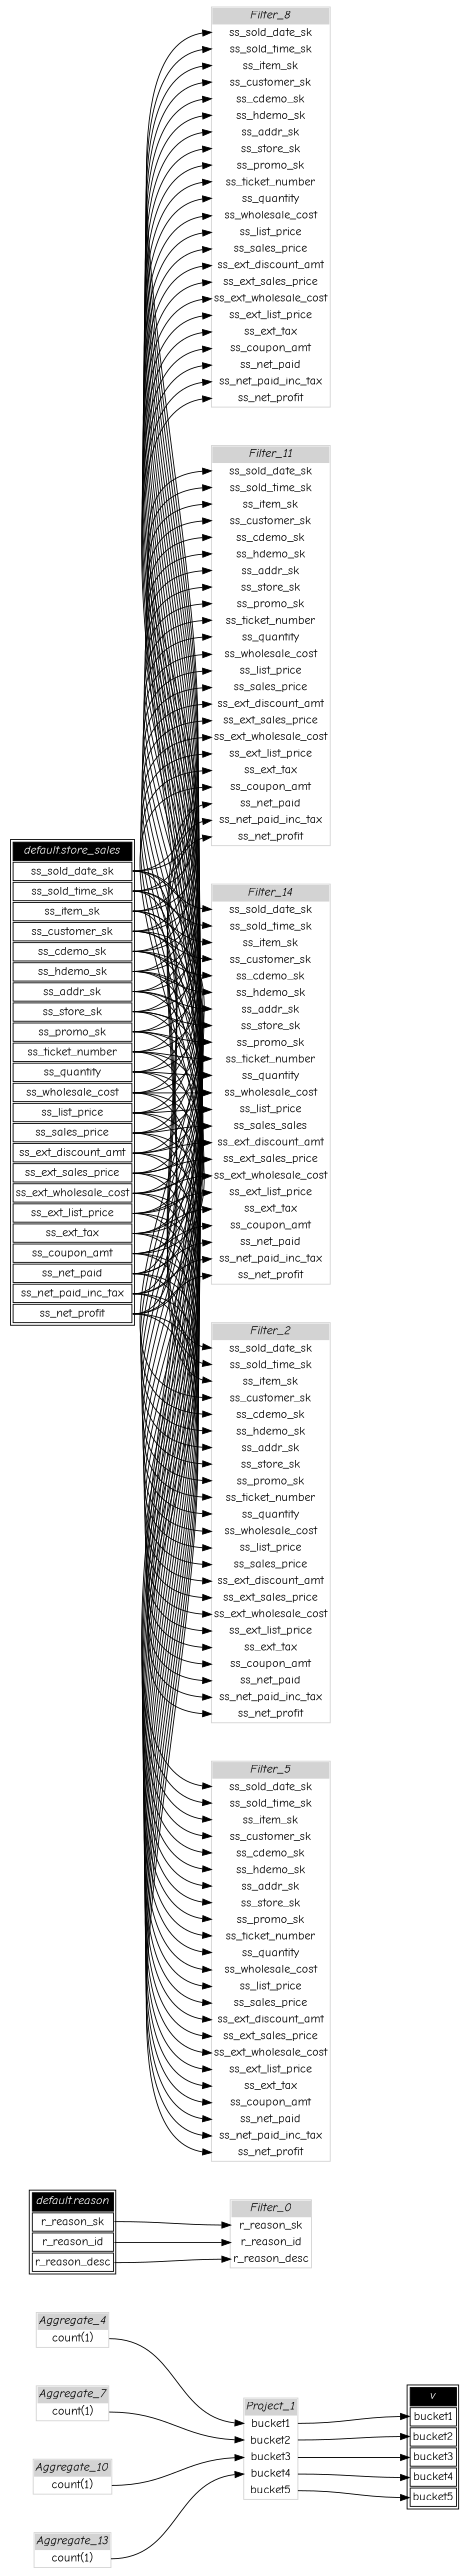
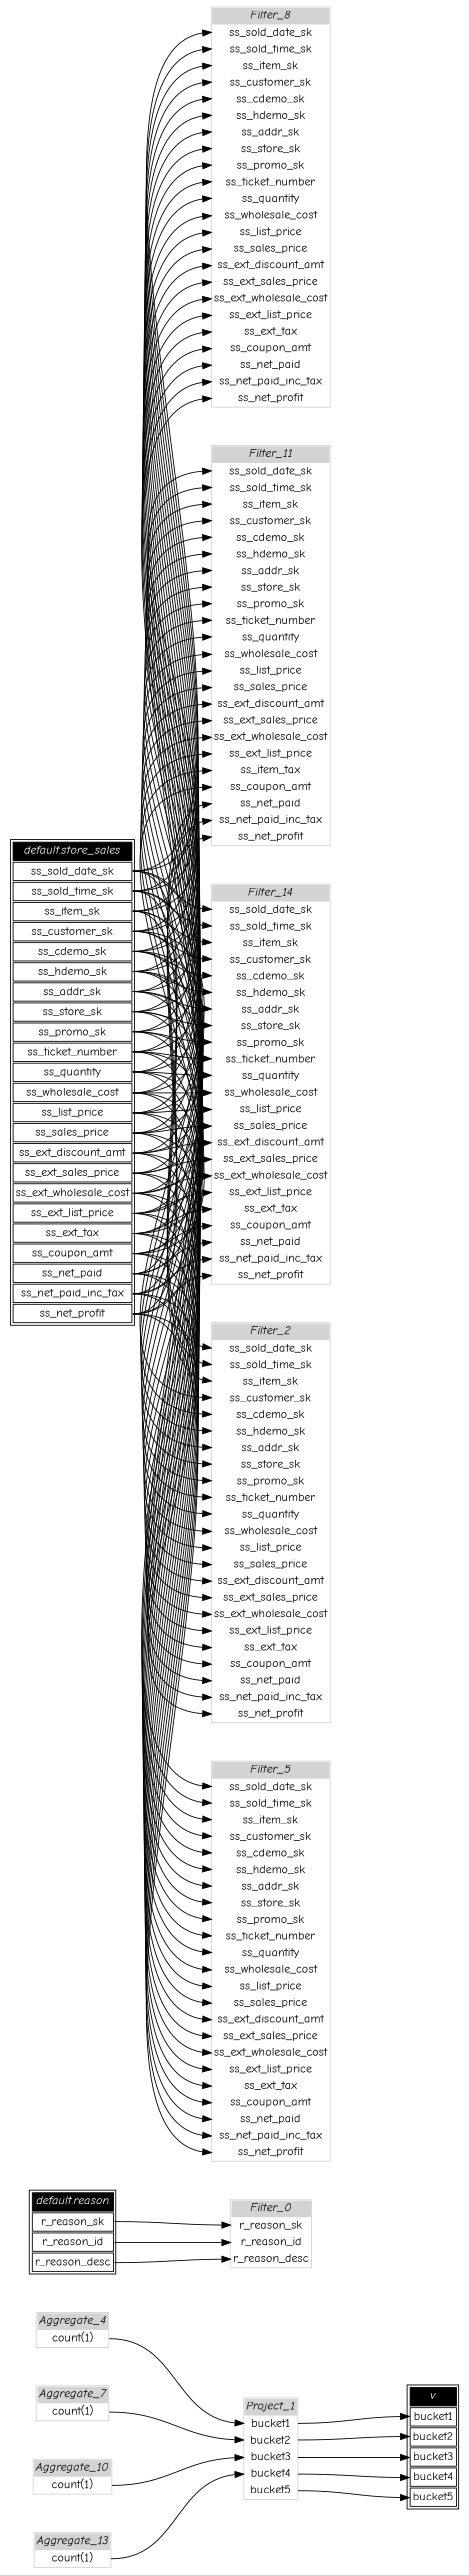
  digraph {
    fontname="Comic Neue"
    nodesep=0.5
    rankdir=LR
    ranksep=1
    node [fontname="Comic Neue" shape=plaintext]
    edge [fontname="Comic Neue" headport=2 tailport=0]
    n1 [label=< <table color="lightgray" border="1" cellborder="0" cellspacing="0">   <tr><td bgcolor="lightgray" port="nodeName"><i>Aggregate_10</i></td></tr>   <tr><td port="0">count(1)</td></tr> </table>>]
    n2 [label=< <table color="lightgray" border="1" cellborder="0" cellspacing="0">   <tr><td bgcolor="lightgray" port="nodeName"><i>Project_1</i></td></tr>   <tr><td port="0">bucket1</td></tr> <tr><td port="1">bucket2</td></tr> <tr><td port="2">bucket3</td></tr> <tr><td port="3">bucket4</td></tr> <tr><td port="4">bucket5</td></tr> </table>>]
    n3 [color=black label=< <table>   <tr><td bgcolor="black" port="nodeName"><i><font color="white">v</font></i></td></tr>   <tr><td port="0">bucket1</td></tr> <tr><td port="1">bucket2</td></tr> <tr><td port="2">bucket3</td></tr> <tr><td port="3">bucket4</td></tr> <tr><td port="4">bucket5</td></tr> </table>>]
    n4 [label=< <table color="lightgray" border="1" cellborder="0" cellspacing="0">   <tr><td bgcolor="lightgray" port="nodeName"><i>Aggregate_13</i></td></tr>   <tr><td port="0">count(1)</td></tr> </table>>]
    n5 [label=< <table color="lightgray" border="1" cellborder="0" cellspacing="0">   <tr><td bgcolor="lightgray" port="nodeName"><i>Aggregate_4</i></td></tr>   <tr><td port="0">count(1)</td></tr> </table>>]
    n6 [label=< <table color="lightgray" border="1" cellborder="0" cellspacing="0">   <tr><td bgcolor="lightgray" port="nodeName"><i>Aggregate_7</i></td></tr>   <tr><td port="0">count(1)</td></tr> </table>>]
    n7 [label=< <table color="lightgray" border="1" cellborder="0" cellspacing="0">   <tr><td bgcolor="lightgray" port="nodeName"><i>Filter_0</i></td></tr>   <tr><td port="0">r_reason_sk</td></tr> <tr><td port="1">r_reason_id</td></tr> <tr><td port="2">r_reason_desc</td></tr> </table>>]
-   n8 [label=< <table color="lightgray" border="1" cellborder="0" cellspacing="0">   <tr><td bgcolor="lightgray" port="nodeName"><i>Filter_11</i></td></tr>   <tr><td port="0">ss_sold_date_sk</td></tr> <tr><td port="1">ss_sold_time_sk</td></tr> <tr><td port="2">ss_item_sk</td></tr> <tr><td port="3">ss_customer_sk</td></tr> <tr><td port="4">ss_cdemo_sk</td></tr> <tr><td port="5">ss_hdemo_sk</td></tr> <tr><td port="6">ss_addr_sk</td></tr> <tr><td port="7">ss_store_sk</td></tr> <tr><td port="8">ss_promo_sk</td></tr> <tr><td port="9">ss_ticket_number</td></tr> <tr><td port="10">ss_quantity</td></tr> <tr><td port="11">ss_wholesale_cost</td></tr> <tr><td port="12">ss_list_price</td></tr> <tr><td port="13">ss_sales_price</td></tr> <tr><td port="14">ss_ext_discount_amt</td></tr> <tr><td port="15">ss_ext_sales_price</td></tr> <tr><td port="16">ss_ext_wholesale_cost</td></tr> <tr><td port="17">ss_ext_list_price</td></tr> <tr><td port="18">ss_ext_tax</td></tr> <tr><td port="19">ss_coupon_amt</td></tr> <tr><td port="20">ss_net_paid</td></tr> <tr><td port="21">ss_net_paid_inc_tax</td></tr> <tr><td port="22">ss_net_profit</td></tr> </table>>]
-   n9 [label=< <table color="lightgray" border="1" cellborder="0" cellspacing="0">   <tr><td bgcolor="lightgray" port="nodeName"><i>Filter_14</i></td></tr>   <tr><td port="0">ss_sold_date_sk</td></tr> <tr><td port="1">ss_sold_time_sk</td></tr> <tr><td port="2">ss_item_sk</td></tr> <tr><td port="3">ss_customer_sk</td></tr> <tr><td port="4">ss_cdemo_sk</td></tr> <tr><td port="5">ss_hdemo_sk</td></tr> <tr><td port="6">ss_addr_sk</td></tr> <tr><td port="7">ss_store_sk</td></tr> <tr><td port="8">ss_promo_sk</td></tr> <tr><td port="9">ss_ticket_number</td></tr> <tr><td port="10">ss_quantity</td></tr> <tr><td port="11">ss_wholesale_cost</td></tr> <tr><td port="12">ss_list_price</td></tr> <tr><td port="13">ss_sales_sales</td></tr> <tr><td port="14">ss_ext_discount_amt</td></tr> <tr><td port="15">ss_ext_sales_price</td></tr> <tr><td port="16">ss_ext_wholesale_cost</td></tr> <tr><td port="17">ss_ext_list_price</td></tr> <tr><td port="18">ss_ext_tax</td></tr> <tr><td port="19">ss_coupon_amt</td></tr> <tr><td port="20">ss_net_paid</td></tr> <tr><td port="21">ss_net_paid_inc_tax</td></tr> <tr><td port="22">ss_net_profit</td></tr> </table>>]
+   n8 [label=< <table color="lightgray" border="1" cellborder="0" cellspacing="0">   <tr><td bgcolor="lightgray" port="nodeName"><i>Filter_11</i></td></tr>   <tr><td port="0">ss_sold_date_sk</td></tr> <tr><td port="1">ss_sold_time_sk</td></tr> <tr><td port="2">ss_item_sk</td></tr> <tr><td port="3">ss_customer_sk</td></tr> <tr><td port="4">ss_cdemo_sk</td></tr> <tr><td port="5">ss_hdemo_sk</td></tr> <tr><td port="6">ss_addr_sk</td></tr> <tr><td port="7">ss_store_sk</td></tr> <tr><td port="8">ss_promo_sk</td></tr> <tr><td port="9">ss_ticket_number</td></tr> <tr><td port="10">ss_quantity</td></tr> <tr><td port="11">ss_wholesale_cost</td></tr> <tr><td port="12">ss_list_price</td></tr> <tr><td port="13">ss_sales_price</td></tr> <tr><td port="14">ss_ext_discount_amt</td></tr> <tr><td port="15">ss_ext_sales_price</td></tr> <tr><td port="16">ss_ext_wholesale_cost</td></tr> <tr><td port="17">ss_ext_list_price</td></tr> <tr><td port="18">ss_item_tax</td></tr> <tr><td port="19">ss_coupon_amt</td></tr> <tr><td port="20">ss_net_paid</td></tr> <tr><td port="21">ss_net_paid_inc_tax</td></tr> <tr><td port="22">ss_net_profit</td></tr> </table>>]
+   n9 [label=< <table color="lightgray" border="1" cellborder="0" cellspacing="0">   <tr><td bgcolor="lightgray" port="nodeName"><i>Filter_14</i></td></tr>   <tr><td port="0">ss_sold_date_sk</td></tr> <tr><td port="1">ss_sold_time_sk</td></tr> <tr><td port="2">ss_item_sk</td></tr> <tr><td port="3">ss_customer_sk</td></tr> <tr><td port="4">ss_cdemo_sk</td></tr> <tr><td port="5">ss_hdemo_sk</td></tr> <tr><td port="6">ss_addr_sk</td></tr> <tr><td port="7">ss_store_sk</td></tr> <tr><td port="8">ss_promo_sk</td></tr> <tr><td port="9">ss_ticket_number</td></tr> <tr><td port="10">ss_quantity</td></tr> <tr><td port="11">ss_wholesale_cost</td></tr> <tr><td port="12">ss_list_price</td></tr> <tr><td port="13">ss_sales_price</td></tr> <tr><td port="14">ss_ext_discount_amt</td></tr> <tr><td port="15">ss_ext_sales_price</td></tr> <tr><td port="16">ss_ext_wholesale_cost</td></tr> <tr><td port="17">ss_ext_list_price</td></tr> <tr><td port="18">ss_ext_tax</td></tr> <tr><td port="19">ss_coupon_amt</td></tr> <tr><td port="20">ss_net_paid</td></tr> <tr><td port="21">ss_net_paid_inc_tax</td></tr> <tr><td port="22">ss_net_profit</td></tr> </table>>]
    n10 [label=< <table color="lightgray" border="1" cellborder="0" cellspacing="0">   <tr><td bgcolor="lightgray" port="nodeName"><i>Filter_2</i></td></tr>   <tr><td port="0">ss_sold_date_sk</td></tr> <tr><td port="1">ss_sold_time_sk</td></tr> <tr><td port="2">ss_item_sk</td></tr> <tr><td port="3">ss_customer_sk</td></tr> <tr><td port="4">ss_cdemo_sk</td></tr> <tr><td port="5">ss_hdemo_sk</td></tr> <tr><td port="6">ss_addr_sk</td></tr> <tr><td port="7">ss_store_sk</td></tr> <tr><td port="8">ss_promo_sk</td></tr> <tr><td port="9">ss_ticket_number</td></tr> <tr><td port="10">ss_quantity</td></tr> <tr><td port="11">ss_wholesale_cost</td></tr> <tr><td port="12">ss_list_price</td></tr> <tr><td port="13">ss_sales_price</td></tr> <tr><td port="14">ss_ext_discount_amt</td></tr> <tr><td port="15">ss_ext_sales_price</td></tr> <tr><td port="16">ss_ext_wholesale_cost</td></tr> <tr><td port="17">ss_ext_list_price</td></tr> <tr><td port="18">ss_ext_tax</td></tr> <tr><td port="19">ss_coupon_amt</td></tr> <tr><td port="20">ss_net_paid</td></tr> <tr><td port="21">ss_net_paid_inc_tax</td></tr> <tr><td port="22">ss_net_profit</td></tr> </table>>]
    n11 [label=< <table color="lightgray" border="1" cellborder="0" cellspacing="0">   <tr><td bgcolor="lightgray" port="nodeName"><i>Filter_5</i></td></tr>   <tr><td port="0">ss_sold_date_sk</td></tr> <tr><td port="1">ss_sold_time_sk</td></tr> <tr><td port="2">ss_item_sk</td></tr> <tr><td port="3">ss_customer_sk</td></tr> <tr><td port="4">ss_cdemo_sk</td></tr> <tr><td port="5">ss_hdemo_sk</td></tr> <tr><td port="6">ss_addr_sk</td></tr> <tr><td port="7">ss_store_sk</td></tr> <tr><td port="8">ss_promo_sk</td></tr> <tr><td port="9">ss_ticket_number</td></tr> <tr><td port="10">ss_quantity</td></tr> <tr><td port="11">ss_wholesale_cost</td></tr> <tr><td port="12">ss_list_price</td></tr> <tr><td port="13">ss_sales_price</td></tr> <tr><td port="14">ss_ext_discount_amt</td></tr> <tr><td port="15">ss_ext_sales_price</td></tr> <tr><td port="16">ss_ext_wholesale_cost</td></tr> <tr><td port="17">ss_ext_list_price</td></tr> <tr><td port="18">ss_ext_tax</td></tr> <tr><td port="19">ss_coupon_amt</td></tr> <tr><td port="20">ss_net_paid</td></tr> <tr><td port="21">ss_net_paid_inc_tax</td></tr> <tr><td port="22">ss_net_profit</td></tr> </table>>]
    n12 [label=< <table color="lightgray" border="1" cellborder="0" cellspacing="0">   <tr><td bgcolor="lightgray" port="nodeName"><i>Filter_8</i></td></tr>   <tr><td port="0">ss_sold_date_sk</td></tr> <tr><td port="1">ss_sold_time_sk</td></tr> <tr><td port="2">ss_item_sk</td></tr> <tr><td port="3">ss_customer_sk</td></tr> <tr><td port="4">ss_cdemo_sk</td></tr> <tr><td port="5">ss_hdemo_sk</td></tr> <tr><td port="6">ss_addr_sk</td></tr> <tr><td port="7">ss_store_sk</td></tr> <tr><td port="8">ss_promo_sk</td></tr> <tr><td port="9">ss_ticket_number</td></tr> <tr><td port="10">ss_quantity</td></tr> <tr><td port="11">ss_wholesale_cost</td></tr> <tr><td port="12">ss_list_price</td></tr> <tr><td port="13">ss_sales_price</td></tr> <tr><td port="14">ss_ext_discount_amt</td></tr> <tr><td port="15">ss_ext_sales_price</td></tr> <tr><td port="16">ss_ext_wholesale_cost</td></tr> <tr><td port="17">ss_ext_list_price</td></tr> <tr><td port="18">ss_ext_tax</td></tr> <tr><td port="19">ss_coupon_amt</td></tr> <tr><td port="20">ss_net_paid</td></tr> <tr><td port="21">ss_net_paid_inc_tax</td></tr> <tr><td port="22">ss_net_profit</td></tr> </table>>]
    n13 [color=black label=< <table>   <tr><td bgcolor="black" port="nodeName"><i><font color="white">default.reason</font></i></td></tr>   <tr><td port="0">r_reason_sk</td></tr> <tr><td port="1">r_reason_id</td></tr> <tr><td port="2">r_reason_desc</td></tr> </table>>]
    n14 [color=black label=< <table>   <tr><td bgcolor="black" port="nodeName"><i><font color="white">default.store_sales</font></i></td></tr>   <tr><td port="0">ss_sold_date_sk</td></tr> <tr><td port="1">ss_sold_time_sk</td></tr> <tr><td port="2">ss_item_sk</td></tr> <tr><td port="3">ss_customer_sk</td></tr> <tr><td port="4">ss_cdemo_sk</td></tr> <tr><td port="5">ss_hdemo_sk</td></tr> <tr><td port="6">ss_addr_sk</td></tr> <tr><td port="7">ss_store_sk</td></tr> <tr><td port="8">ss_promo_sk</td></tr> <tr><td port="9">ss_ticket_number</td></tr> <tr><td port="10">ss_quantity</td></tr> <tr><td port="11">ss_wholesale_cost</td></tr> <tr><td port="12">ss_list_price</td></tr> <tr><td port="13">ss_sales_price</td></tr> <tr><td port="14">ss_ext_discount_amt</td></tr> <tr><td port="15">ss_ext_sales_price</td></tr> <tr><td port="16">ss_ext_wholesale_cost</td></tr> <tr><td port="17">ss_ext_list_price</td></tr> <tr><td port="18">ss_ext_tax</td></tr> <tr><td port="19">ss_coupon_amt</td></tr> <tr><td port="20">ss_net_paid</td></tr> <tr><td port="21">ss_net_paid_inc_tax</td></tr> <tr><td port="22">ss_net_profit</td></tr> </table>>]
    n1 -> n2
    n2 -> n3 [headport=0]
    n2 -> n3 [headport=1 tailport=1]
    n2 -> n3 [tailport=2]
    n2 -> n3 [headport=3 tailport=3]
    n2 -> n3 [headport=4 tailport=4]
    n4 -> n2 [headport=3]
    n5 -> n2 [headport=0]
    n6 -> n2 [headport=1]
    n13 -> n7 [headport=0]
    n13 -> n7 [headport=1 tailport=1]
    n13 -> n7 [tailport=2]
    n14 -> n8 [headport=0]
    n14 -> n8 [headport=1 tailport=1]
    n14 -> n8 [headport=10 tailport=10]
    n14 -> n8 [headport=11 tailport=11]
    n14 -> n8 [headport=12 tailport=12]
    n14 -> n8 [headport=13 tailport=13]
    n14 -> n8 [headport=14 tailport=14]
    n14 -> n8 [headport=15 tailport=15]
    n14 -> n8 [headport=16 tailport=16]
    n14 -> n8 [headport=17 tailport=17]
    n14 -> n8 [headport=18 tailport=18]
    n14 -> n8 [headport=19 tailport=19]
    n14 -> n8 [tailport=2]
    n14 -> n8 [headport=20 tailport=20]
    n14 -> n8 [headport=21 tailport=21]
    n14 -> n8 [headport=22 tailport=22]
    n14 -> n8 [headport=3 tailport=3]
    n14 -> n8 [headport=4 tailport=4]
    n14 -> n8 [headport=5 tailport=5]
    n14 -> n8 [headport=6 tailport=6]
    n14 -> n8 [headport=7 tailport=7]
    n14 -> n8 [headport=8 tailport=8]
    n14 -> n8 [headport=9 tailport=9]
    n14 -> n9 [headport=0]
    n14 -> n9 [headport=1 tailport=1]
    n14 -> n9 [headport=10 tailport=10]
    n14 -> n9 [headport=11 tailport=11]
    n14 -> n9 [headport=12 tailport=12]
    n14 -> n9 [headport=13 tailport=13]
    n14 -> n9 [headport=14 tailport=14]
    n14 -> n9 [headport=15 tailport=15]
    n14 -> n9 [headport=16 tailport=16]
    n14 -> n9 [headport=17 tailport=17]
    n14 -> n9 [headport=18 tailport=18]
    n14 -> n9 [headport=19 tailport=19]
    n14 -> n9 [tailport=2]
    n14 -> n9 [headport=20 tailport=20]
    n14 -> n9 [headport=21 tailport=21]
    n14 -> n9 [headport=22 tailport=22]
    n14 -> n9 [headport=3 tailport=3]
    n14 -> n9 [headport=4 tailport=4]
    n14 -> n9 [headport=5 tailport=5]
    n14 -> n9 [headport=6 tailport=6]
    n14 -> n9 [headport=7 tailport=7]
    n14 -> n9 [headport=8 tailport=8]
    n14 -> n9 [headport=9 tailport=9]
    n14 -> n10 [headport=0]
    n14 -> n10 [headport=1 tailport=1]
    n14 -> n10 [headport=10 tailport=10]
    n14 -> n10 [headport=11 tailport=11]
    n14 -> n10 [headport=12 tailport=12]
    n14 -> n10 [headport=13 tailport=13]
    n14 -> n10 [headport=14 tailport=14]
    n14 -> n10 [headport=15 tailport=15]
    n14 -> n10 [headport=16 tailport=16]
    n14 -> n10 [headport=17 tailport=17]
    n14 -> n10 [headport=18 tailport=18]
    n14 -> n10 [headport=19 tailport=19]
    n14 -> n10 [tailport=2]
    n14 -> n10 [headport=20 tailport=20]
    n14 -> n10 [headport=21 tailport=21]
    n14 -> n10 [headport=22 tailport=22]
    n14 -> n10 [headport=3 tailport=3]
    n14 -> n10 [headport=4 tailport=4]
    n14 -> n10 [headport=5 tailport=5]
    n14 -> n10 [headport=6 tailport=6]
    n14 -> n10 [headport=7 tailport=7]
    n14 -> n10 [headport=8 tailport=8]
    n14 -> n10 [headport=9 tailport=9]
    n14 -> n11 [headport=0]
    n14 -> n11 [headport=1 tailport=1]
    n14 -> n11 [headport=10 tailport=10]
    n14 -> n11 [headport=11 tailport=11]
    n14 -> n11 [headport=12 tailport=12]
    n14 -> n11 [headport=13 tailport=13]
    n14 -> n11 [headport=14 tailport=14]
    n14 -> n11 [headport=15 tailport=15]
    n14 -> n11 [headport=16 tailport=16]
    n14 -> n11 [headport=17 tailport=17]
    n14 -> n11 [headport=18 tailport=18]
    n14 -> n11 [headport=19 tailport=19]
    n14 -> n11 [tailport=2]
    n14 -> n11 [headport=20 tailport=20]
    n14 -> n11 [headport=21 tailport=21]
    n14 -> n11 [headport=22 tailport=22]
    n14 -> n11 [headport=3 tailport=3]
    n14 -> n11 [headport=4 tailport=4]
    n14 -> n11 [headport=5 tailport=5]
    n14 -> n11 [headport=6 tailport=6]
    n14 -> n11 [headport=7 tailport=7]
    n14 -> n11 [headport=8 tailport=8]
    n14 -> n11 [headport=9 tailport=9]
    n14 -> n12 [headport=0]
    n14 -> n12 [headport=1 tailport=1]
    n14 -> n12 [headport=10 tailport=10]
    n14 -> n12 [headport=11 tailport=11]
    n14 -> n12 [headport=12 tailport=12]
    n14 -> n12 [headport=13 tailport=13]
    n14 -> n12 [headport=14 tailport=14]
    n14 -> n12 [headport=15 tailport=15]
    n14 -> n12 [headport=16 tailport=16]
    n14 -> n12 [headport=17 tailport=17]
    n14 -> n12 [headport=18 tailport=18]
    n14 -> n12 [headport=19 tailport=19]
    n14 -> n12 [tailport=2]
    n14 -> n12 [headport=20 tailport=20]
    n14 -> n12 [headport=21 tailport=21]
    n14 -> n12 [headport=22 tailport=22]
    n14 -> n12 [headport=3 tailport=3]
    n14 -> n12 [headport=4 tailport=4]
    n14 -> n12 [headport=5 tailport=5]
    n14 -> n12 [headport=6 tailport=6]
    n14 -> n12 [headport=7 tailport=7]
    n14 -> n12 [headport=8 tailport=8]
    n14 -> n12 [headport=9 tailport=9]
  }
